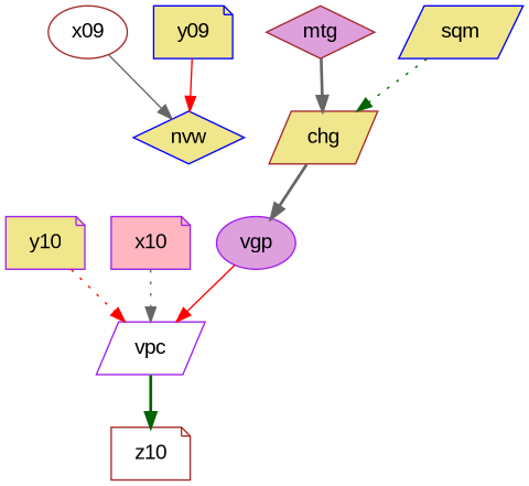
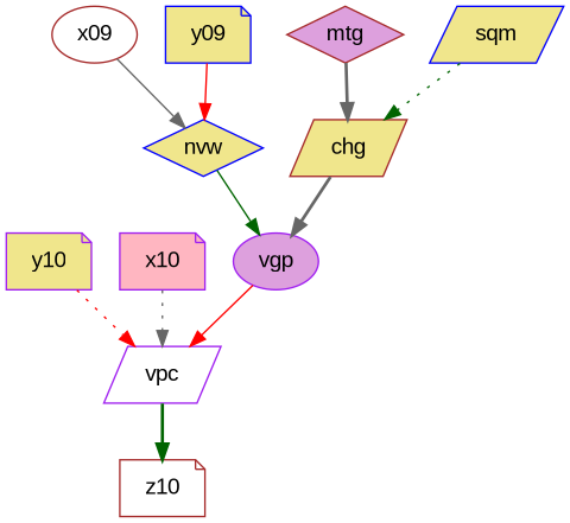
  digraph {
    fontname="Liberation Sans"
    splines=true
    node [color=brown fillcolor=khaki fontname="Liberation Sans" shape=note style=filled]
    edge [color=gray40 fontname="Liberation Sans" style=solid]
    chg [shape=parallelogram]
    vgp [color=purple fillcolor=plum shape=ellipse]
    vpc [color=purple fillcolor=white shape=parallelogram]
    mtg [fillcolor=plum shape=diamond]
    sqm [color=blue shape=parallelogram]
    nvw [color=blue shape=diamond]
    x09 [fillcolor=white shape=ellipse]
    y09 [color=blue]
    z10 [fillcolor=white]
    y10 [color=purple]
    x10 [color=purple fillcolor=lightpink]
    chg -> vgp [style=bold]
    vgp -> vpc [color=red]
    vpc -> z10 [color=darkgreen style=bold]
    mtg -> chg [style=bold]
    sqm -> chg [color=darkgreen style=dotted]
+   nvw -> vgp [color=darkgreen]
    x09 -> nvw
    y09 -> nvw [color=red]
    y10 -> vpc [color=red style=dotted]
    x10 -> vpc [style=dotted]
  }
